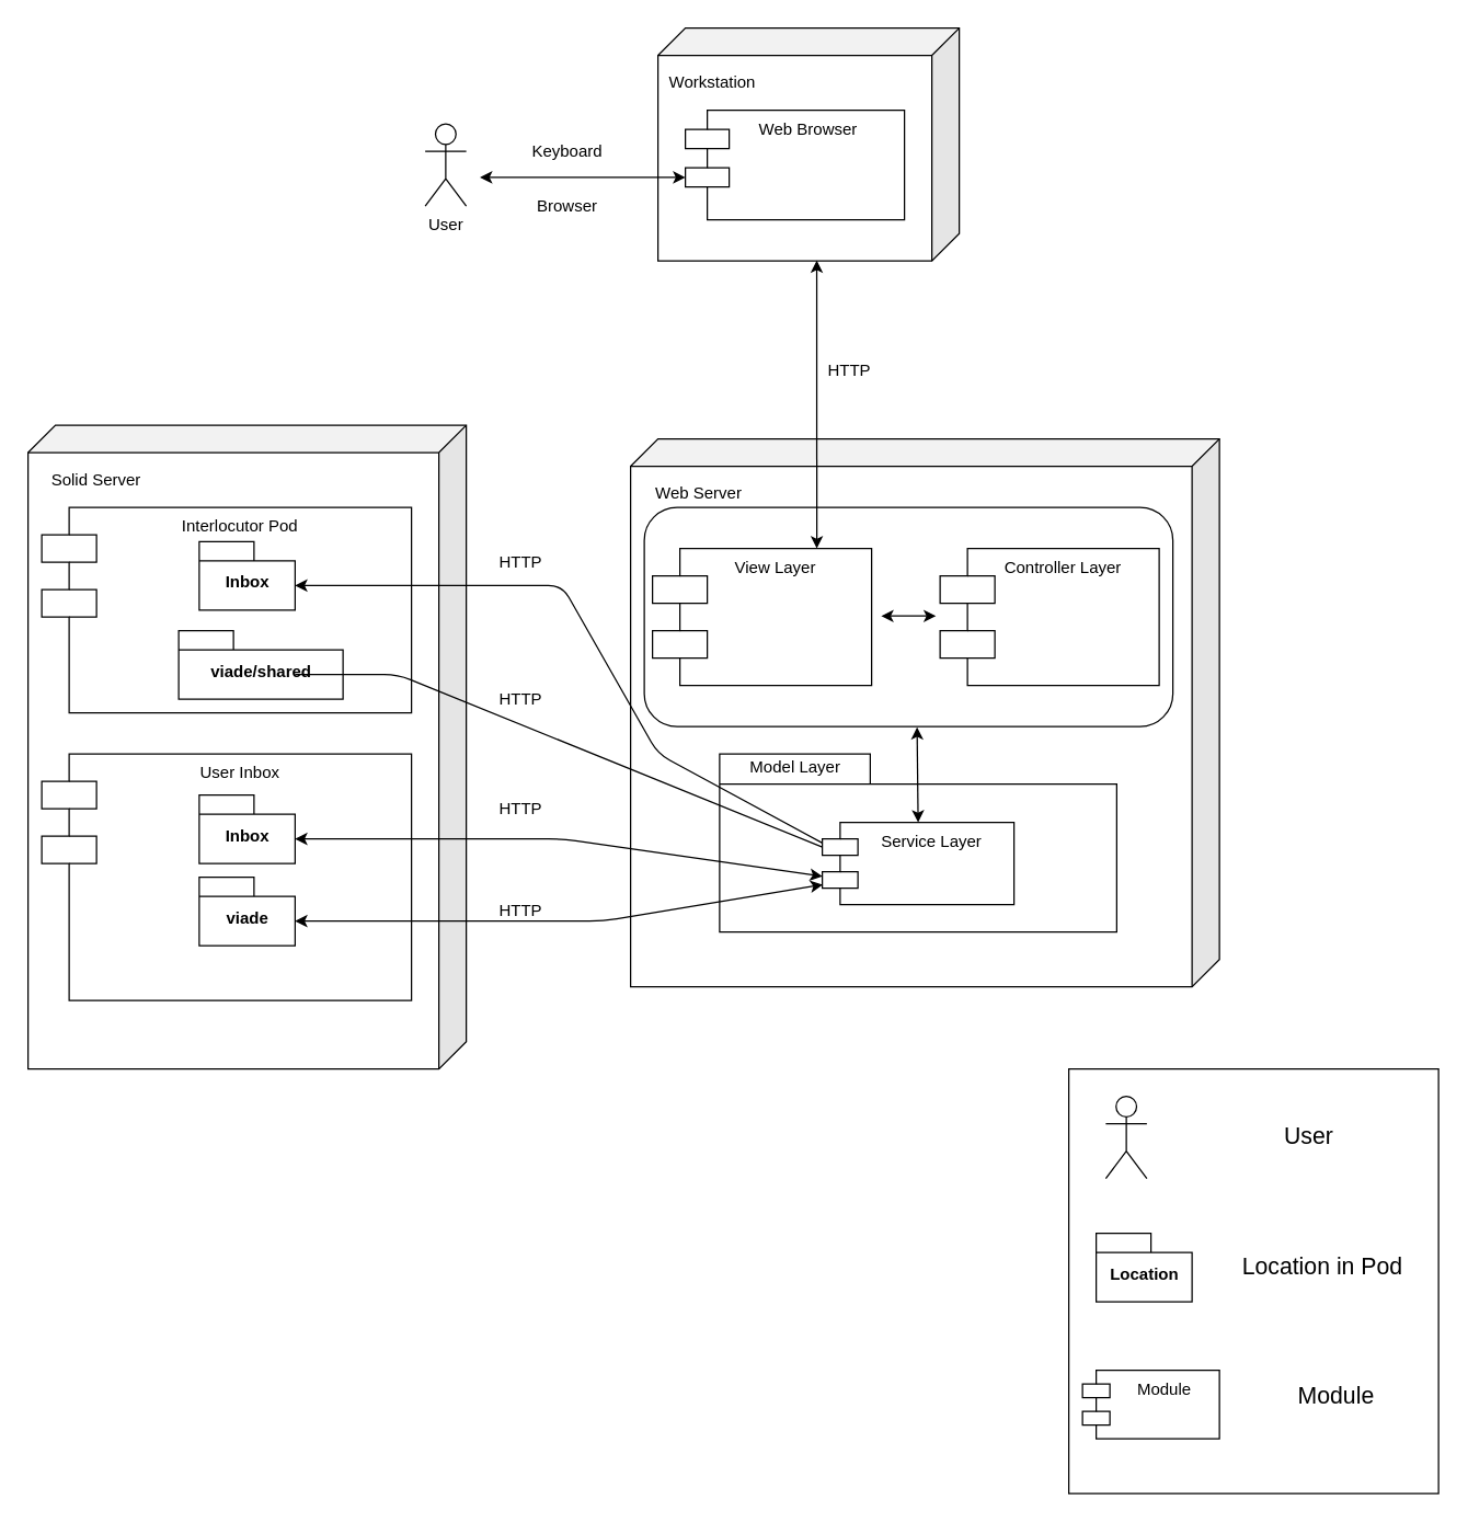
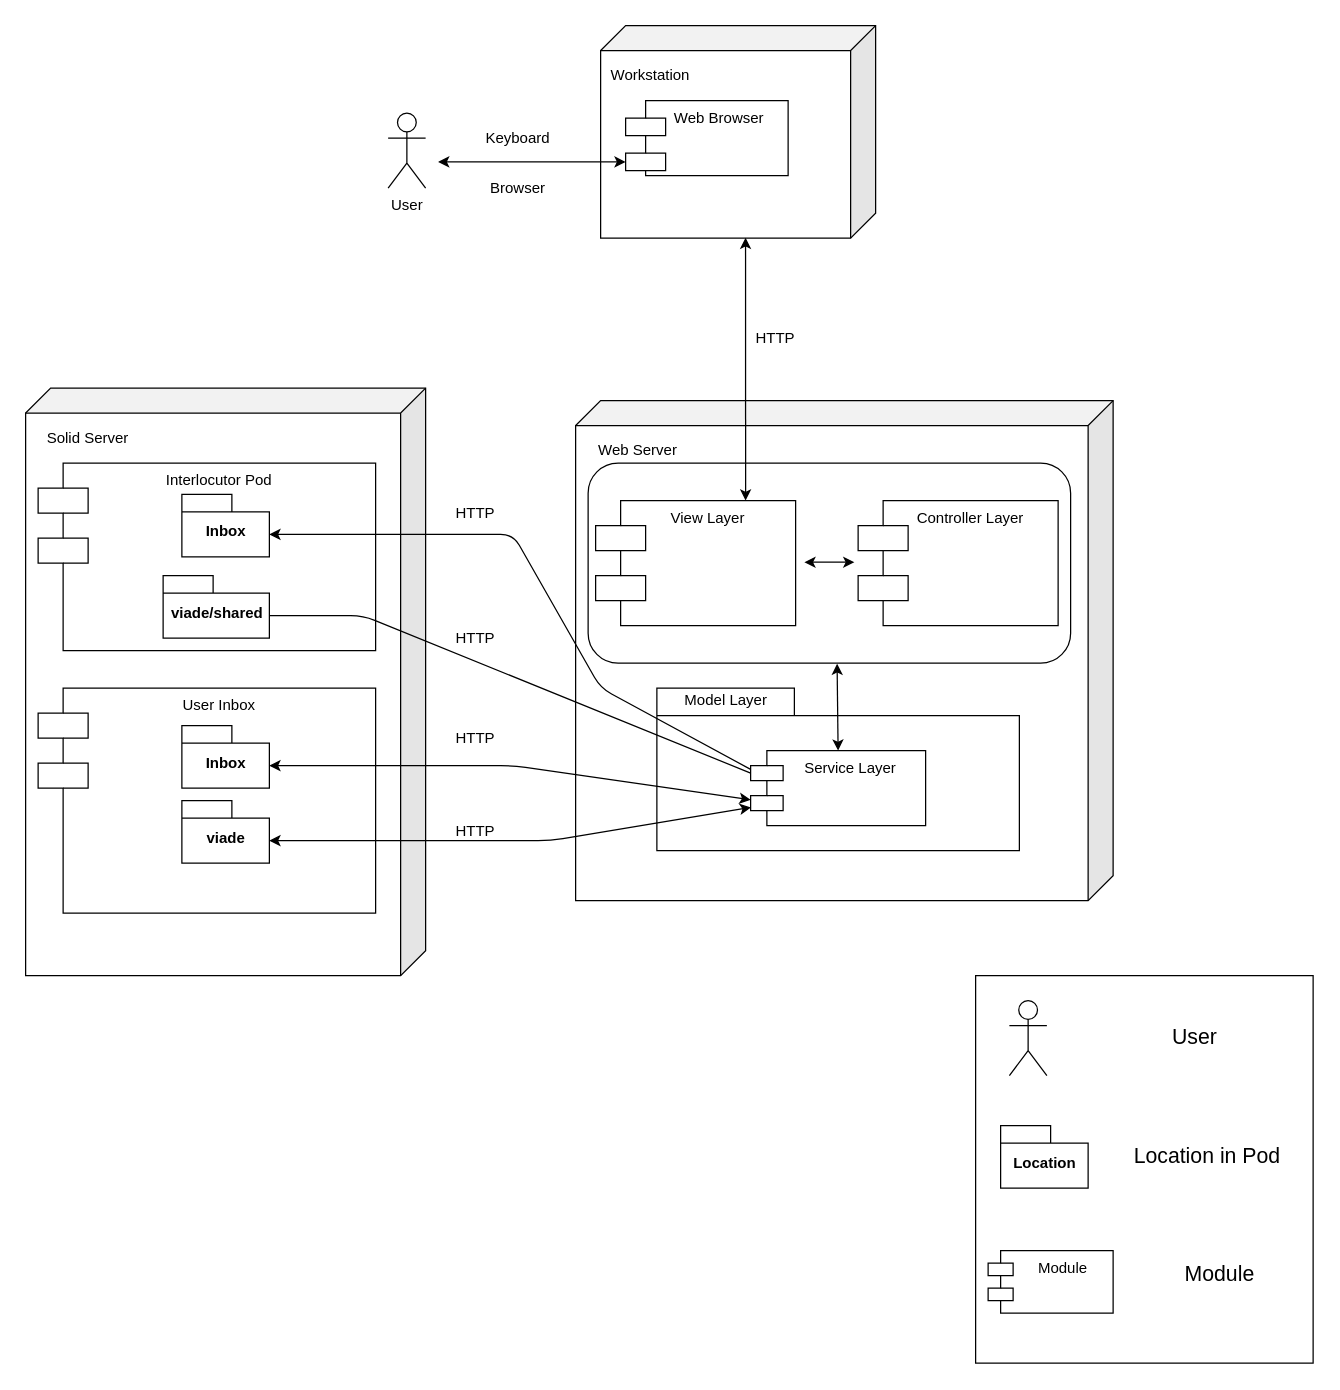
  <mxCell id="0" />
  <mxCell id="1" parent="0" />
  <mxCell id="2" value="" style="shape=cube;whiteSpace=wrap;html=1;boundedLbl=1;backgroundOutline=1;darkOpacity=0.05;darkOpacity2=0.1;flipV=0;flipH=1;" parent="1" vertex="1"><mxGeometry x="20" y="310" width="320" height="470" as="geometry" /></mxCell>
  <mxCell id="3" value="Solid Server" style="text;html=1;strokeColor=none;fillColor=none;align=center;verticalAlign=middle;whiteSpace=wrap;rounded=0;" parent="1" vertex="1"><mxGeometry x="20" y="340" width="100" height="20" as="geometry" /></mxCell>
  <mxCell id="4" value="Interlocutor Pod" style="shape=module;align=left;spacingLeft=20;align=center;verticalAlign=top;jettyWidth=40;jettyHeight=20;" parent="1" vertex="1"><mxGeometry x="30" y="370" width="270" height="150" as="geometry" /></mxCell>
  <mxCell id="5" value="Inbox" style="shape=folder;fontStyle=1;spacingTop=10;tabWidth=40;tabHeight=14;tabPosition=left;html=1;" parent="1" vertex="1"><mxGeometry x="145" y="395" width="70" height="50" as="geometry" /></mxCell>
  <mxCell id="6" value="User Inbox" style="shape=module;align=left;spacingLeft=20;align=center;verticalAlign=top;jettyWidth=40;jettyHeight=20;" parent="1" vertex="1"><mxGeometry x="30" y="550" width="270" height="180" as="geometry" /></mxCell>
  <mxCell id="7" value="Inbox" style="shape=folder;fontStyle=1;spacingTop=10;tabWidth=40;tabHeight=14;tabPosition=left;html=1;" parent="1" vertex="1"><mxGeometry x="145" y="580" width="70" height="50" as="geometry" /></mxCell>
  <mxCell id="8" value="viade" style="shape=folder;fontStyle=1;spacingTop=10;tabWidth=40;tabHeight=14;tabPosition=left;html=1;" parent="1" vertex="1"><mxGeometry x="145" y="640" width="70" height="50" as="geometry" /></mxCell>
  <mxCell id="9" value="" style="shape=cube;whiteSpace=wrap;html=1;boundedLbl=1;backgroundOutline=1;darkOpacity=0.05;darkOpacity2=0.1;flipV=0;flipH=1;" parent="1" vertex="1"><mxGeometry x="460" y="320" width="430" height="400" as="geometry" /></mxCell>
  <mxCell id="10" value="Web Server" style="text;html=1;strokeColor=none;fillColor=none;align=center;verticalAlign=middle;whiteSpace=wrap;rounded=0;" parent="1" vertex="1"><mxGeometry x="460" y="350" width="100" height="20" as="geometry" /></mxCell>
  <mxCell id="11" value="" style="shape=folder;fontStyle=1;spacingTop=10;tabWidth=110;tabHeight=22;tabPosition=left;html=1;" parent="1" vertex="1"><mxGeometry x="525" y="550" width="290" height="130" as="geometry" /></mxCell>
  <mxCell id="12" value="Model Layer" style="text;html=1;align=center;verticalAlign=middle;resizable=0;points=[];autosize=1;" parent="1" vertex="1"><mxGeometry x="540" y="550" width="80" height="20" as="geometry" /></mxCell>
  <mxCell id="13" value="Service Layer" style="shape=module;align=left;spacingLeft=20;align=center;verticalAlign=top;jettyWidth=26;jettyHeight=12;" parent="1" vertex="1"><mxGeometry x="600" y="600" width="140" height="60" as="geometry" /></mxCell>
  <mxCell id="14" value="" style="endArrow=classic;html=1;exitX=0;exitY=0;exitDx=0;exitDy=15;exitPerimeter=0;entryX=0;entryY=0;entryDx=70;entryDy=32;entryPerimeter=0;" parent="1" source="13" target="5" edge="1"><mxGeometry width="50" height="50" relative="1" as="geometry"><mxPoint x="540" y="640" as="sourcePoint" /><mxPoint x="410" y="615" as="targetPoint" /><Array as="points"><mxPoint x="480" y="550" /><mxPoint x="410" y="427" /></Array></mxGeometry></mxCell>
- <mxCell id="15" value="viade/shared" style="shape=folder;fontStyle=1;spacingTop=10;tabWidth=40;tabHeight=14;tabPosition=left;html=1;" parent="1" vertex="1"><mxGeometry x="130" y="460" width="120" height="50" as="geometry" /></mxCell>
+ <mxCell id="15" value="viade/shared" style="shape=folder;fontStyle=1;spacingTop=10;tabWidth=40;tabHeight=14;tabPosition=left;html=1;" parent="1" vertex="1"><mxGeometry x="130" y="460" width="85" height="50" as="geometry" /></mxCell>
  <mxCell id="16" value="" style="endArrow=none;html=1;entryX=0;entryY=0;entryDx=85;entryDy=32;entryPerimeter=0;exitX=0;exitY=0;exitDx=0;exitDy=18;exitPerimeter=0;" parent="1" source="13" target="15" edge="1"><mxGeometry width="50" height="50" relative="1" as="geometry"><mxPoint x="390" y="492" as="sourcePoint" /><mxPoint x="220" y="492" as="targetPoint" /><Array as="points"><mxPoint x="290" y="492" /></Array></mxGeometry></mxCell>
  <mxCell id="17" value="" style="endArrow=classic;startArrow=classic;html=1;entryX=0.002;entryY=0.757;entryDx=0;entryDy=0;entryPerimeter=0;exitX=0;exitY=0;exitDx=70;exitDy=32;exitPerimeter=0;" parent="1" source="8" target="13" edge="1"><mxGeometry width="50" height="50" relative="1" as="geometry"><mxPoint x="410" y="635" as="sourcePoint" /><mxPoint x="440" y="730" as="targetPoint" /><Array as="points"><mxPoint x="380" y="672" /><mxPoint x="440" y="672" /></Array></mxGeometry></mxCell>
  <mxCell id="18" value="HTTP" style="text;html=1;strokeColor=none;fillColor=none;align=center;verticalAlign=middle;whiteSpace=wrap;rounded=0;" parent="1" vertex="1"><mxGeometry x="360" y="400" width="40" height="20" as="geometry" /></mxCell>
  <mxCell id="19" value="HTTP" style="text;html=1;strokeColor=none;fillColor=none;align=center;verticalAlign=middle;whiteSpace=wrap;rounded=0;" parent="1" vertex="1"><mxGeometry x="360" y="655" width="40" height="20" as="geometry" /></mxCell>
  <mxCell id="20" value="" style="rounded=1;whiteSpace=wrap;html=1;" parent="1" vertex="1"><mxGeometry x="470" y="370" width="386" height="160" as="geometry" /></mxCell>
  <mxCell id="21" value="View Layer" style="shape=module;align=left;spacingLeft=20;align=center;verticalAlign=top;jettyWidth=40;jettyHeight=20;" parent="1" vertex="1"><mxGeometry x="476" y="400" width="160" height="100" as="geometry" /></mxCell>
  <mxCell id="22" value="Controller Layer" style="shape=module;align=left;spacingLeft=20;align=center;verticalAlign=top;jettyWidth=40;jettyHeight=20;" parent="1" vertex="1"><mxGeometry x="686" y="400" width="160" height="100" as="geometry" /></mxCell>
  <mxCell id="23" value="" style="endArrow=classic;startArrow=classic;html=1;" parent="1" edge="1"><mxGeometry width="50" height="50" relative="1" as="geometry"><mxPoint x="643" y="449.29" as="sourcePoint" /><mxPoint x="683" y="449.29" as="targetPoint" /></mxGeometry></mxCell>
  <mxCell id="24" value="" style="endArrow=classic;startArrow=classic;html=1;exitX=0.5;exitY=0;exitDx=0;exitDy=0;entryX=0.516;entryY=1.003;entryDx=0;entryDy=0;entryPerimeter=0;" parent="1" source="13" target="20" edge="1"><mxGeometry width="50" height="50" relative="1" as="geometry"><mxPoint x="430" y="650" as="sourcePoint" /><mxPoint x="668" y="530" as="targetPoint" /></mxGeometry></mxCell>
  <mxCell id="25" value="" style="shape=cube;whiteSpace=wrap;html=1;boundedLbl=1;backgroundOutline=1;darkOpacity=0.05;darkOpacity2=0.1;flipH=1;" parent="1" vertex="1"><mxGeometry x="480" y="20" width="220" height="170" as="geometry" /></mxCell>
  <mxCell id="26" value="Workstation" style="text;html=1;strokeColor=none;fillColor=none;align=center;verticalAlign=middle;whiteSpace=wrap;rounded=0;" parent="1" vertex="1"><mxGeometry x="500" y="50" width="40" height="20" as="geometry" /></mxCell>
- <mxCell id="27" value="Web Browser" style="shape=module;align=left;spacingLeft=20;align=center;verticalAlign=top;jettyWidth=32;jettyHeight=14;" parent="1" vertex="1"><mxGeometry x="500" y="80" width="160" height="80" as="geometry" /></mxCell>
+ <mxCell id="27" value="Web Browser" style="shape=module;align=left;spacingLeft=20;align=center;verticalAlign=top;jettyWidth=32;jettyHeight=14;" parent="1" vertex="1"><mxGeometry x="500" y="80" width="130" height="60" as="geometry" /></mxCell>
  <mxCell id="28" value="" style="endArrow=classic;startArrow=classic;html=1;entryX=0.473;entryY=0.998;entryDx=0;entryDy=0;entryPerimeter=0;exitX=0.75;exitY=0;exitDx=0;exitDy=0;" parent="1" source="21" target="25" edge="1"><mxGeometry width="50" height="50" relative="1" as="geometry"><mxPoint x="500" y="320" as="sourcePoint" /><mxPoint x="550" y="270" as="targetPoint" /></mxGeometry></mxCell>
  <mxCell id="29" value="HTTP" style="text;html=1;strokeColor=none;fillColor=none;align=center;verticalAlign=middle;whiteSpace=wrap;rounded=0;" parent="1" vertex="1"><mxGeometry x="600" y="260" width="40" height="20" as="geometry" /></mxCell>
  <mxCell id="30" value="User" style="shape=umlActor;verticalLabelPosition=bottom;labelBackgroundColor=#ffffff;verticalAlign=top;html=1;outlineConnect=0;" parent="1" vertex="1"><mxGeometry x="310" y="90" width="30" height="60" as="geometry" /></mxCell>
  <mxCell id="31" value="" style="endArrow=classic;startArrow=classic;html=1;entryX=0;entryY=0;entryDx=0;entryDy=49;entryPerimeter=0;" parent="1" target="27" edge="1"><mxGeometry width="50" height="50" relative="1" as="geometry"><mxPoint x="350" y="129" as="sourcePoint" /><mxPoint x="480" y="220" as="targetPoint" /></mxGeometry></mxCell>
  <mxCell id="32" value="Browser" style="text;html=1;strokeColor=none;fillColor=none;align=center;verticalAlign=middle;whiteSpace=wrap;rounded=0;" parent="1" vertex="1"><mxGeometry x="394" y="140" width="40" height="20" as="geometry" /></mxCell>
  <mxCell id="33" value="Keyboard" style="text;html=1;strokeColor=none;fillColor=none;align=center;verticalAlign=middle;whiteSpace=wrap;rounded=0;" parent="1" vertex="1"><mxGeometry x="394" y="100" width="40" height="20" as="geometry" /></mxCell>
  <mxCell id="34" value="" style="rounded=0;whiteSpace=wrap;html=1;" parent="1" vertex="1"><mxGeometry x="780" y="780" width="270" height="310" as="geometry" /></mxCell>
  <mxCell id="35" value="" style="shape=umlActor;verticalLabelPosition=bottom;labelBackgroundColor=#ffffff;verticalAlign=top;html=1;outlineConnect=0;" parent="1" vertex="1"><mxGeometry x="807" y="800" width="30" height="60" as="geometry" /></mxCell>
  <mxCell id="36" value="&lt;font style=&quot;font-size: 17px&quot;&gt;User&lt;/font&gt;" style="text;html=1;align=center;verticalAlign=middle;resizable=0;points=[];autosize=1;" parent="1" vertex="1"><mxGeometry x="930" y="820" width="50" height="20" as="geometry" /></mxCell>
  <mxCell id="37" value="Location" style="shape=folder;fontStyle=1;spacingTop=10;tabWidth=40;tabHeight=14;tabPosition=left;html=1;" parent="1" vertex="1"><mxGeometry x="800" y="900" width="70" height="50" as="geometry" /></mxCell>
  <mxCell id="38" value="&lt;font style=&quot;font-size: 17px&quot;&gt;Location in Pod&lt;/font&gt;" style="text;html=1;align=center;verticalAlign=middle;resizable=0;points=[];autosize=1;" parent="1" vertex="1"><mxGeometry x="900" y="915" width="130" height="20" as="geometry" /></mxCell>
  <mxCell id="39" value="Module" style="shape=module;align=left;spacingLeft=20;align=center;verticalAlign=top;" parent="1" vertex="1"><mxGeometry x="790" y="1000" width="100" height="50" as="geometry" /></mxCell>
  <mxCell id="40" value="&lt;font style=&quot;font-size: 17px&quot;&gt;Module&lt;/font&gt;" style="text;html=1;align=center;verticalAlign=middle;resizable=0;points=[];autosize=1;" parent="1" vertex="1"><mxGeometry x="940" y="1010" width="70" height="20" as="geometry" /></mxCell>
  <mxCell id="41" value="HTTP" style="text;html=1;strokeColor=none;fillColor=none;align=center;verticalAlign=middle;whiteSpace=wrap;rounded=0;" parent="1" vertex="1"><mxGeometry x="360" y="500" width="40" height="20" as="geometry" /></mxCell>
  <mxCell id="42" value="" style="endArrow=classic;startArrow=classic;html=1;entryX=0;entryY=0.656;entryDx=0;entryDy=0;entryPerimeter=0;exitX=0;exitY=0;exitDx=70;exitDy=32;exitPerimeter=0;" parent="1" source="7" target="13" edge="1"><mxGeometry width="50" height="50" relative="1" as="geometry"><mxPoint x="410" y="620" as="sourcePoint" /><mxPoint x="460" y="570" as="targetPoint" /><Array as="points"><mxPoint x="410" y="612" /></Array></mxGeometry></mxCell>
  <mxCell id="43" value="HTTP" style="text;html=1;strokeColor=none;fillColor=none;align=center;verticalAlign=middle;whiteSpace=wrap;rounded=0;" parent="1" vertex="1"><mxGeometry x="360" y="580" width="40" height="20" as="geometry" /></mxCell>
